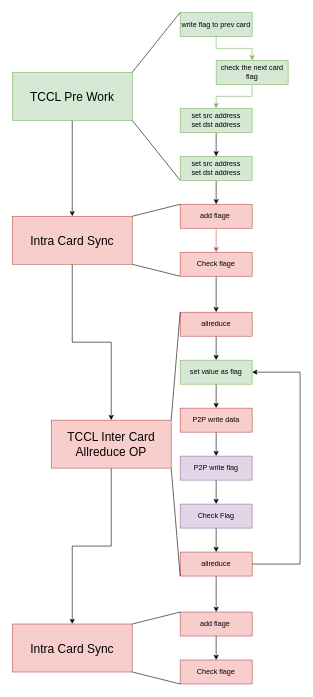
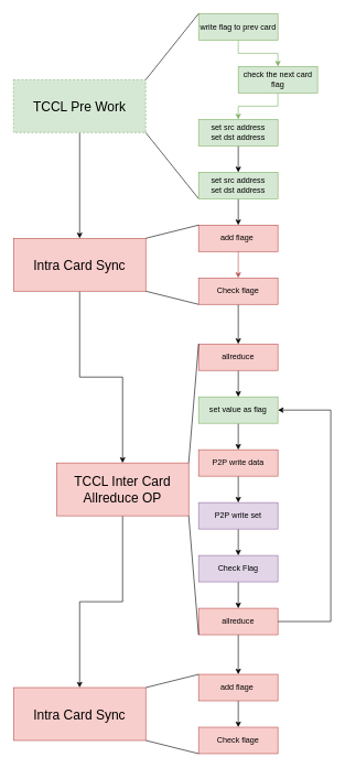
  <mxCell id="0" />
  <mxCell id="1" parent="0" />
  <mxCell id="2" value="" style="edgeStyle=orthogonalEdgeStyle;rounded=0;orthogonalLoop=1;jettySize=auto;html=1;" edge="1" parent="1" source="3" target="5"><mxGeometry relative="1" as="geometry" /></mxCell>
  <mxCell id="3" value="&lt;font style=&quot;font-size: 20px;&quot;&gt;Intra Card Sync&lt;/font&gt;" style="rounded=0;whiteSpace=wrap;html=1;fillColor=#f8cecc;strokeColor=#b85450;" vertex="1" parent="1"><mxGeometry x="20" y="360" width="200" height="80" as="geometry" /></mxCell>
  <mxCell id="4" value="" style="edgeStyle=orthogonalEdgeStyle;rounded=0;orthogonalLoop=1;jettySize=auto;html=1;" edge="1" parent="1" source="5" target="6"><mxGeometry relative="1" as="geometry" /></mxCell>
  <mxCell id="5" value="&lt;font style=&quot;font-size: 20px;&quot;&gt;TCCL Inter Card Allreduce OP&lt;br&gt;&lt;/font&gt;" style="rounded=0;whiteSpace=wrap;html=1;fillColor=#f8cecc;strokeColor=#b85450;" vertex="1" parent="1"><mxGeometry x="85" y="700" width="200" height="80" as="geometry" /></mxCell>
  <mxCell id="6" value="&lt;font style=&quot;font-size: 20px;&quot;&gt;Intra Card Sync&lt;br&gt;&lt;/font&gt;" style="rounded=0;whiteSpace=wrap;html=1;fillColor=#f8cecc;strokeColor=#b85450;" vertex="1" parent="1"><mxGeometry x="20" y="1040" width="200" height="80" as="geometry" /></mxCell>
  <mxCell id="7" value="" style="edgeStyle=orthogonalEdgeStyle;rounded=0;orthogonalLoop=1;jettySize=auto;html=1;" edge="1" parent="1" source="8" target="3"><mxGeometry relative="1" as="geometry" /></mxCell>
- <mxCell id="8" value="&lt;font style=&quot;font-size: 20px;&quot;&gt;TCCL Pre Work&lt;/font&gt;" style="rounded=0;whiteSpace=wrap;html=1;fillColor=#d5e8d4;strokeColor=#82b366;" vertex="1" parent="1"><mxGeometry x="20" y="120" width="200" height="80" as="geometry" /></mxCell>
+ <mxCell id="8" value="&lt;font style=&quot;font-size: 20px;&quot;&gt;TCCL Pre Work&lt;/font&gt;" style="rounded=0;whiteSpace=wrap;html=1;fillColor=#d5e8d4;strokeColor=#82b366;dashed=1;" vertex="1" parent="1"><mxGeometry x="20" y="120" width="200" height="80" as="geometry" /></mxCell>
  <mxCell id="9" value="" style="edgeStyle=orthogonalEdgeStyle;rounded=0;orthogonalLoop=1;jettySize=auto;html=1;" edge="1" parent="1" source="10" target="44"><mxGeometry relative="1" as="geometry" /></mxCell>
  <mxCell id="10" value="set src address&lt;br&gt;set dst address" style="rounded=0;whiteSpace=wrap;html=1;fillColor=#d5e8d4;strokeColor=#82b366;" vertex="1" parent="1"><mxGeometry x="300" y="180" width="120" height="40" as="geometry" /></mxCell>
  <mxCell id="11" value="" style="edgeStyle=orthogonalEdgeStyle;rounded=0;orthogonalLoop=1;jettySize=auto;html=1;fillColor=#f8cecc;strokeColor=#b85450;" edge="1" parent="1" source="12" target="14"><mxGeometry relative="1" as="geometry" /></mxCell>
  <mxCell id="12" value="add flage&amp;nbsp;" style="rounded=0;whiteSpace=wrap;html=1;fillColor=#f8cecc;strokeColor=#b85450;" vertex="1" parent="1"><mxGeometry x="300" y="340" width="120" height="40" as="geometry" /></mxCell>
  <mxCell id="13" value="" style="edgeStyle=orthogonalEdgeStyle;rounded=0;orthogonalLoop=1;jettySize=auto;html=1;" edge="1" parent="1" source="14" target="18"><mxGeometry relative="1" as="geometry" /></mxCell>
  <mxCell id="14" value="Check flage" style="rounded=0;whiteSpace=wrap;html=1;fillColor=#f8cecc;strokeColor=#b85450;" vertex="1" parent="1"><mxGeometry x="300" y="420" width="120" height="40" as="geometry" /></mxCell>
  <mxCell id="15" value="" style="endArrow=none;html=1;rounded=0;entryX=0;entryY=0;entryDx=0;entryDy=0;exitX=1;exitY=0;exitDx=0;exitDy=0;" edge="1" parent="1" source="3" target="12"><mxGeometry width="50" height="50" relative="1" as="geometry"><mxPoint x="140" y="390" as="sourcePoint" /><mxPoint x="190" y="340" as="targetPoint" /></mxGeometry></mxCell>
  <mxCell id="16" value="" style="endArrow=none;html=1;rounded=0;entryX=0;entryY=1;entryDx=0;entryDy=0;exitX=1;exitY=1;exitDx=0;exitDy=0;" edge="1" parent="1" source="3" target="14"><mxGeometry width="50" height="50" relative="1" as="geometry"><mxPoint x="230" y="370" as="sourcePoint" /><mxPoint x="310" y="350" as="targetPoint" /></mxGeometry></mxCell>
  <mxCell id="17" value="" style="edgeStyle=orthogonalEdgeStyle;rounded=0;orthogonalLoop=1;jettySize=auto;html=1;" edge="1" parent="1" source="18" target="35"><mxGeometry relative="1" as="geometry" /></mxCell>
  <mxCell id="18" value="allreduce" style="rounded=0;whiteSpace=wrap;html=1;fillColor=#f8cecc;strokeColor=#b85450;" vertex="1" parent="1"><mxGeometry x="300" y="520" width="120" height="40" as="geometry" /></mxCell>
  <mxCell id="19" value="" style="edgeStyle=orthogonalEdgeStyle;rounded=0;orthogonalLoop=1;jettySize=auto;html=1;" edge="1" parent="1" source="20" target="22"><mxGeometry relative="1" as="geometry" /></mxCell>
  <mxCell id="20" value="P2P write data" style="rounded=0;whiteSpace=wrap;html=1;fillColor=#f8cecc;strokeColor=#b85450;" vertex="1" parent="1"><mxGeometry x="300" y="680" width="120" height="40" as="geometry" /></mxCell>
  <mxCell id="21" value="" style="edgeStyle=orthogonalEdgeStyle;rounded=0;orthogonalLoop=1;jettySize=auto;html=1;" edge="1" parent="1" source="22" target="33"><mxGeometry relative="1" as="geometry" /></mxCell>
- <mxCell id="22" value="P2P write flag" style="rounded=0;whiteSpace=wrap;html=1;fillColor=#e1d5e7;strokeColor=#9673a6;" vertex="1" parent="1"><mxGeometry x="300" y="760" width="120" height="40" as="geometry" /></mxCell>
+ <mxCell id="22" value="P2P write set" style="rounded=0;whiteSpace=wrap;html=1;fillColor=#e1d5e7;strokeColor=#9673a6;" vertex="1" parent="1"><mxGeometry x="300" y="760" width="120" height="40" as="geometry" /></mxCell>
  <mxCell id="23" value="" style="edgeStyle=orthogonalEdgeStyle;rounded=0;orthogonalLoop=1;jettySize=auto;html=1;" edge="1" parent="1" source="24" target="37"><mxGeometry relative="1" as="geometry" /></mxCell>
  <mxCell id="24" value="allreduce" style="rounded=0;whiteSpace=wrap;html=1;fillColor=#f8cecc;strokeColor=#b85450;" vertex="1" parent="1"><mxGeometry x="300" y="920" width="120" height="40" as="geometry" /></mxCell>
  <mxCell id="25" value="" style="edgeStyle=orthogonalEdgeStyle;rounded=0;orthogonalLoop=1;jettySize=auto;html=1;fillColor=#d5e8d4;strokeColor=#82b366;" edge="1" parent="1" source="26" target="28"><mxGeometry relative="1" as="geometry" /></mxCell>
  <mxCell id="26" value="write flag to prev card" style="rounded=0;whiteSpace=wrap;html=1;fillColor=#d5e8d4;strokeColor=#82b366;" vertex="1" parent="1"><mxGeometry x="300" y="20" width="120" height="40" as="geometry" /></mxCell>
  <mxCell id="27" value="" style="edgeStyle=orthogonalEdgeStyle;rounded=0;orthogonalLoop=1;jettySize=auto;html=1;fillColor=#d5e8d4;strokeColor=#82b366;" edge="1" parent="1" source="28" target="10"><mxGeometry relative="1" as="geometry" /></mxCell>
  <mxCell id="28" value="check the next card flag" style="rounded=0;whiteSpace=wrap;html=1;fillColor=#d5e8d4;strokeColor=#82b366;" vertex="1" parent="1"><mxGeometry x="360" y="100" width="120" height="40" as="geometry" /></mxCell>
  <mxCell id="29" value="" style="endArrow=none;html=1;rounded=0;entryX=0;entryY=0;entryDx=0;entryDy=0;exitX=1;exitY=0;exitDx=0;exitDy=0;" edge="1" parent="1" source="8" target="26"><mxGeometry width="50" height="50" relative="1" as="geometry"><mxPoint x="230" y="370" as="sourcePoint" /><mxPoint x="310" y="350" as="targetPoint" /></mxGeometry></mxCell>
  <mxCell id="30" value="" style="endArrow=none;html=1;rounded=0;entryX=0;entryY=1;entryDx=0;entryDy=0;exitX=1;exitY=1;exitDx=0;exitDy=0;" edge="1" parent="1" source="8" target="44"><mxGeometry width="50" height="50" relative="1" as="geometry"><mxPoint x="230" y="170" as="sourcePoint" /><mxPoint x="310" y="110" as="targetPoint" /></mxGeometry></mxCell>
  <mxCell id="31" value="" style="endArrow=classic;html=1;rounded=0;exitX=1;exitY=0.5;exitDx=0;exitDy=0;entryX=1;entryY=0.5;entryDx=0;entryDy=0;" edge="1" parent="1" source="24" target="35"><mxGeometry width="50" height="50" relative="1" as="geometry"><mxPoint x="140" y="530" as="sourcePoint" /><mxPoint x="500" y="540" as="targetPoint" /><Array as="points"><mxPoint x="500" y="940" /><mxPoint x="500" y="620" /></Array></mxGeometry></mxCell>
  <mxCell id="32" value="" style="edgeStyle=orthogonalEdgeStyle;rounded=0;orthogonalLoop=1;jettySize=auto;html=1;" edge="1" parent="1" source="33" target="24"><mxGeometry relative="1" as="geometry" /></mxCell>
  <mxCell id="33" value="Check Flag" style="rounded=0;whiteSpace=wrap;html=1;fillColor=#e1d5e7;strokeColor=#9673a6;" vertex="1" parent="1"><mxGeometry x="300" y="840" width="120" height="40" as="geometry" /></mxCell>
  <mxCell id="34" value="" style="edgeStyle=orthogonalEdgeStyle;rounded=0;orthogonalLoop=1;jettySize=auto;html=1;" edge="1" parent="1" source="35" target="20"><mxGeometry relative="1" as="geometry" /></mxCell>
  <mxCell id="35" value="set value as flag" style="rounded=0;whiteSpace=wrap;html=1;fillColor=#d5e8d4;strokeColor=#82b366;" vertex="1" parent="1"><mxGeometry x="300" y="600" width="120" height="40" as="geometry" /></mxCell>
  <mxCell id="36" value="" style="edgeStyle=orthogonalEdgeStyle;rounded=0;orthogonalLoop=1;jettySize=auto;html=1;" edge="1" parent="1" source="37" target="38"><mxGeometry relative="1" as="geometry" /></mxCell>
  <mxCell id="37" value="add flage&amp;nbsp;" style="rounded=0;whiteSpace=wrap;html=1;fillColor=#f8cecc;strokeColor=#b85450;" vertex="1" parent="1"><mxGeometry x="300" y="1020" width="120" height="40" as="geometry" /></mxCell>
  <mxCell id="38" value="Check flage" style="rounded=0;whiteSpace=wrap;html=1;fillColor=#f8cecc;strokeColor=#b85450;" vertex="1" parent="1"><mxGeometry x="300" y="1100" width="120" height="40" as="geometry" /></mxCell>
  <mxCell id="39" value="" style="endArrow=none;html=1;rounded=0;entryX=0;entryY=0;entryDx=0;entryDy=0;exitX=1;exitY=0;exitDx=0;exitDy=0;" edge="1" parent="1" target="37"><mxGeometry width="50" height="50" relative="1" as="geometry"><mxPoint x="220" y="1040" as="sourcePoint" /><mxPoint x="190" y="1020" as="targetPoint" /></mxGeometry></mxCell>
  <mxCell id="40" value="" style="endArrow=none;html=1;rounded=0;entryX=0;entryY=1;entryDx=0;entryDy=0;exitX=1;exitY=1;exitDx=0;exitDy=0;" edge="1" parent="1" target="38"><mxGeometry width="50" height="50" relative="1" as="geometry"><mxPoint x="220" y="1120" as="sourcePoint" /><mxPoint x="310" y="1030" as="targetPoint" /></mxGeometry></mxCell>
  <mxCell id="41" value="" style="endArrow=none;html=1;rounded=0;entryX=0;entryY=0;entryDx=0;entryDy=0;exitX=1;exitY=0;exitDx=0;exitDy=0;" edge="1" parent="1" source="5" target="18"><mxGeometry width="50" height="50" relative="1" as="geometry"><mxPoint x="230" y="370" as="sourcePoint" /><mxPoint x="310" y="350" as="targetPoint" /></mxGeometry></mxCell>
  <mxCell id="42" value="" style="endArrow=none;html=1;rounded=0;entryX=0;entryY=1;entryDx=0;entryDy=0;exitX=1;exitY=1;exitDx=0;exitDy=0;" edge="1" parent="1" source="5" target="24"><mxGeometry width="50" height="50" relative="1" as="geometry"><mxPoint x="230" y="710" as="sourcePoint" /><mxPoint x="310" y="530" as="targetPoint" /></mxGeometry></mxCell>
  <mxCell id="43" value="" style="edgeStyle=orthogonalEdgeStyle;rounded=0;orthogonalLoop=1;jettySize=auto;html=1;" edge="1" parent="1" source="44" target="12"><mxGeometry relative="1" as="geometry" /></mxCell>
  <mxCell id="44" value="set src address&lt;br&gt;set dst address" style="rounded=0;whiteSpace=wrap;html=1;fillColor=#d5e8d4;strokeColor=#82b366;" vertex="1" parent="1"><mxGeometry x="300" y="260" width="120" height="40" as="geometry" /></mxCell>
